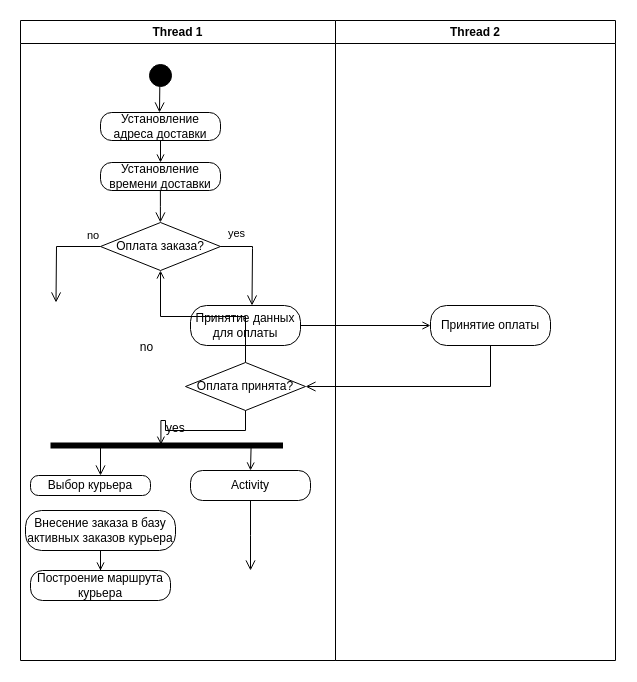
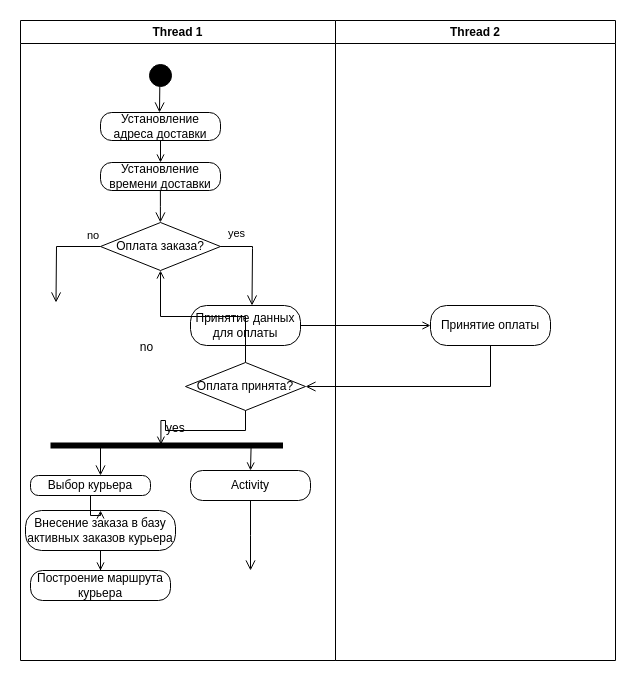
  <mxCell id="0" />
  <mxCell id="1" parent="0" />
  <mxCell id="2" value="Thread 1" style="swimlane;whiteSpace=wrap" parent="1" vertex="1"><mxGeometry x="20" y="20" width="315" height="640" as="geometry" /></mxCell>
  <mxCell id="3" value="" style="ellipse;shape=startState;fillColor=#000000;strokeColor=#000000;" parent="2" vertex="1"><mxGeometry x="125" y="40" width="30" height="30" as="geometry" /></mxCell>
  <mxCell id="4" value="" style="edgeStyle=elbowEdgeStyle;elbow=horizontal;verticalAlign=bottom;endArrow=open;endSize=8;strokeColor=#000000;endFill=1;rounded=0;exitX=0.477;exitY=0.87;exitDx=0;exitDy=0;exitPerimeter=0;" parent="2" source="3" edge="1"><mxGeometry x="100" y="40" as="geometry"><mxPoint x="139.5" y="92" as="targetPoint" /><mxPoint x="139.5" y="82" as="sourcePoint" /></mxGeometry></mxCell>
  <mxCell id="5" style="edgeStyle=orthogonalEdgeStyle;rounded=0;orthogonalLoop=1;jettySize=auto;html=1;endArrow=open;endFill=0;" edge="1" parent="2" source="6"><mxGeometry relative="1" as="geometry"><mxPoint x="140" y="142" as="targetPoint" /></mxGeometry></mxCell>
  <mxCell id="6" value="Установление адреса доставки" style="rounded=1;whiteSpace=wrap;html=1;arcSize=40;" vertex="1" parent="2"><mxGeometry x="80" y="92" width="120" height="28" as="geometry" /></mxCell>
  <mxCell id="7" value="Установление времени доставки" style="rounded=1;whiteSpace=wrap;html=1;arcSize=40;" vertex="1" parent="2"><mxGeometry x="80" y="142" width="120" height="28" as="geometry" /></mxCell>
  <mxCell id="8" value="" style="edgeStyle=orthogonalEdgeStyle;html=1;verticalAlign=bottom;endArrow=open;endSize=8;rounded=0;" edge="1" parent="2"><mxGeometry relative="1" as="geometry"><mxPoint x="139.9" y="202" as="targetPoint" /><mxPoint x="139.9" y="170" as="sourcePoint" /><Array as="points"><mxPoint x="140.4" y="186" /><mxPoint x="139.4" y="186" /></Array></mxGeometry></mxCell>
  <mxCell id="9" value="Оплата заказа?" style="rhombus;whiteSpace=wrap;html=1;" vertex="1" parent="2"><mxGeometry x="80" y="202" width="120" height="48" as="geometry" /></mxCell>
  <mxCell id="10" value="no" style="edgeStyle=orthogonalEdgeStyle;html=1;align=left;verticalAlign=top;endArrow=open;endSize=8;strokeColor=#000000;rounded=0;exitX=0;exitY=0.5;exitDx=0;exitDy=0;" edge="1" source="9" parent="2"><mxGeometry x="-0.71" y="-24" relative="1" as="geometry"><mxPoint x="35.5" y="282" as="targetPoint" /><mxPoint x="60" y="228" as="sourcePoint" /><mxPoint as="offset" /></mxGeometry></mxCell>
  <mxCell id="11" value="Принятие данных для оплаты" style="rounded=1;whiteSpace=wrap;html=1;arcSize=40;" vertex="1" parent="2"><mxGeometry x="170" y="285" width="110" height="40" as="geometry" /></mxCell>
  <mxCell id="12" value="yes" style="edgeStyle=orthogonalEdgeStyle;html=1;align=left;verticalAlign=bottom;endArrow=open;endSize=8;strokeColor=#000000;rounded=0;" edge="1" parent="2"><mxGeometry x="-0.773" y="4" relative="1" as="geometry"><mxPoint x="231.5" y="285" as="targetPoint" /><mxPoint x="205.5" y="226" as="sourcePoint" /><Array as="points"><mxPoint x="200" y="226" /><mxPoint x="232" y="226" /><mxPoint x="232" y="228" /><mxPoint x="232" y="228" /></Array><mxPoint as="offset" /></mxGeometry></mxCell>
  <mxCell id="13" style="edgeStyle=orthogonalEdgeStyle;rounded=0;orthogonalLoop=1;jettySize=auto;html=1;entryX=0.5;entryY=1;entryDx=0;entryDy=0;endArrow=open;endFill=0;" edge="1" parent="2" source="14" target="9"><mxGeometry relative="1" as="geometry" /></mxCell>
  <mxCell id="14" value="Оплата принята?" style="rhombus;whiteSpace=wrap;html=1;" vertex="1" parent="2"><mxGeometry x="165" y="342" width="120" height="48" as="geometry" /></mxCell>
  <mxCell id="15" value="no" style="text;html=1;align=center;verticalAlign=middle;resizable=0;points=[];autosize=1;strokeColor=none;fillColor=none;" vertex="1" parent="2"><mxGeometry x="105.5" y="312" width="40" height="30" as="geometry" /></mxCell>
  <mxCell id="16" style="edgeStyle=orthogonalEdgeStyle;rounded=0;orthogonalLoop=1;jettySize=auto;html=1;exitX=0.863;exitY=0.411;exitDx=0;exitDy=0;exitPerimeter=0;entryX=0.5;entryY=0;entryDx=0;entryDy=0;endArrow=open;endFill=0;" edge="1" parent="2" source="17" target="24"><mxGeometry relative="1" as="geometry"><mxPoint x="229.75" y="480" as="targetPoint" /><mxPoint x="229.761" y="430" as="sourcePoint" /></mxGeometry></mxCell>
  <mxCell id="17" value="" style="shape=line;html=1;strokeWidth=6;" vertex="1" parent="2"><mxGeometry x="30" y="420" width="232.5" height="10" as="geometry" /></mxCell>
  <mxCell id="18" value="Выбор курьера" style="rounded=1;whiteSpace=wrap;html=1;arcSize=40;" vertex="1" parent="2"><mxGeometry x="10" y="455" width="120" height="20" as="geometry" /></mxCell>
  <mxCell id="19" value="" style="edgeStyle=orthogonalEdgeStyle;html=1;verticalAlign=bottom;endArrow=open;endSize=8;rounded=0;exitX=0.2;exitY=0.654;exitDx=0;exitDy=0;exitPerimeter=0;" edge="1" source="17" parent="2" target="18"><mxGeometry relative="1" as="geometry"><mxPoint x="80" y="460" as="targetPoint" /><mxPoint x="79.869" y="462" as="sourcePoint" /><Array as="points"><mxPoint x="80" y="427" /></Array></mxGeometry></mxCell>
  <mxCell id="20" value="Внесение заказа в базу активных заказов курьера" style="rounded=1;whiteSpace=wrap;html=1;arcSize=40;" vertex="1" parent="2"><mxGeometry x="5" y="490" width="150" height="40" as="geometry" /></mxCell>
+ <mxCell id="21" style="edgeStyle=orthogonalEdgeStyle;rounded=0;orthogonalLoop=1;jettySize=auto;html=1;endArrow=open;endFill=0;" edge="1" parent="2" source="18" target="20"><mxGeometry relative="1" as="geometry"><mxPoint x="80" y="500" as="targetPoint" /></mxGeometry></mxCell>
  <mxCell id="22" value="Построение маршрута курьера" style="rounded=1;whiteSpace=wrap;html=1;arcSize=40;" vertex="1" parent="2"><mxGeometry x="10" y="550" width="140" height="30" as="geometry" /></mxCell>
  <mxCell id="23" style="edgeStyle=orthogonalEdgeStyle;rounded=0;orthogonalLoop=1;jettySize=auto;html=1;endArrow=open;endFill=0;" edge="1" parent="2" source="20" target="22"><mxGeometry relative="1" as="geometry"><mxPoint x="80" y="550" as="targetPoint" /></mxGeometry></mxCell>
  <mxCell id="24" value="Activity" style="rounded=1;whiteSpace=wrap;html=1;arcSize=40;" vertex="1" parent="2"><mxGeometry x="170" y="450" width="120" height="30" as="geometry" /></mxCell>
  <mxCell id="25" value="" style="edgeStyle=orthogonalEdgeStyle;html=1;verticalAlign=bottom;endArrow=open;endSize=8;rounded=0;" edge="1" source="24" parent="2"><mxGeometry relative="1" as="geometry"><mxPoint x="230" y="550" as="targetPoint" /></mxGeometry></mxCell>
  <mxCell id="26" style="edgeStyle=orthogonalEdgeStyle;rounded=0;orthogonalLoop=1;jettySize=auto;html=1;exitX=0.5;exitY=1;exitDx=0;exitDy=0;entryX=0.475;entryY=0.419;entryDx=0;entryDy=0;entryPerimeter=0;endArrow=open;endFill=0;" edge="1" parent="2" source="14" target="17"><mxGeometry relative="1" as="geometry" /></mxCell>
  <mxCell id="27" value="yes" style="text;strokeColor=none;fillColor=none;align=left;verticalAlign=middle;spacingTop=-1;spacingLeft=4;spacingRight=4;rotatable=0;labelPosition=right;points=[];portConstraint=eastwest;" vertex="1" parent="2"><mxGeometry x="120" y="400" width="20" height="14" as="geometry" /></mxCell>
  <mxCell id="28" value="Thread 2" style="swimlane;whiteSpace=wrap" parent="1" vertex="1"><mxGeometry x="335" y="20" width="280" height="640" as="geometry" /></mxCell>
  <mxCell id="29" value="Принятие оплаты" style="rounded=1;whiteSpace=wrap;html=1;arcSize=40;" vertex="1" parent="28"><mxGeometry x="95" y="285" width="120" height="40" as="geometry" /></mxCell>
  <mxCell id="30" style="edgeStyle=orthogonalEdgeStyle;rounded=0;orthogonalLoop=1;jettySize=auto;html=1;entryX=0;entryY=0.5;entryDx=0;entryDy=0;endArrow=open;endFill=0;" edge="1" parent="1" source="11" target="29"><mxGeometry relative="1" as="geometry" /></mxCell>
  <mxCell id="31" value="" style="edgeStyle=orthogonalEdgeStyle;html=1;verticalAlign=bottom;endArrow=open;endSize=8;rounded=0;entryX=1;entryY=0.5;entryDx=0;entryDy=0;" edge="1" source="29" parent="1" target="14"><mxGeometry relative="1" as="geometry"><mxPoint x="475.5" y="332" as="targetPoint" /><Array as="points"><mxPoint x="490" y="334" /></Array></mxGeometry></mxCell>
